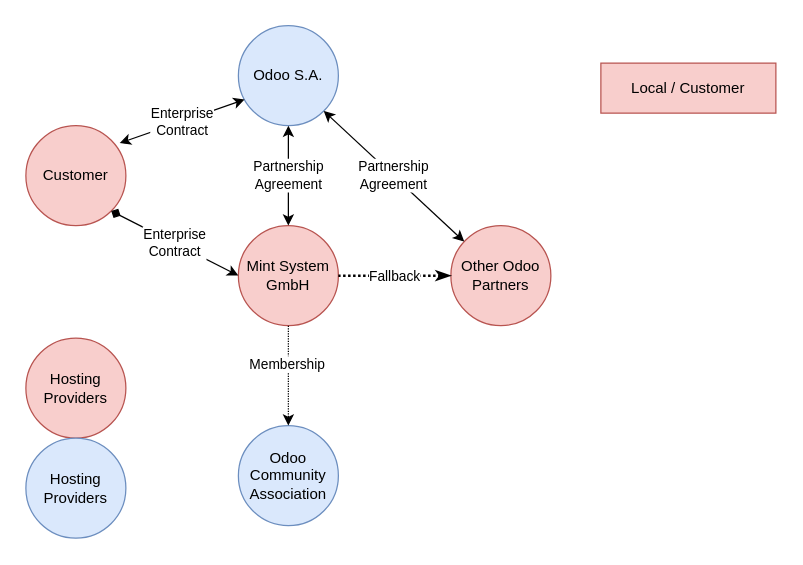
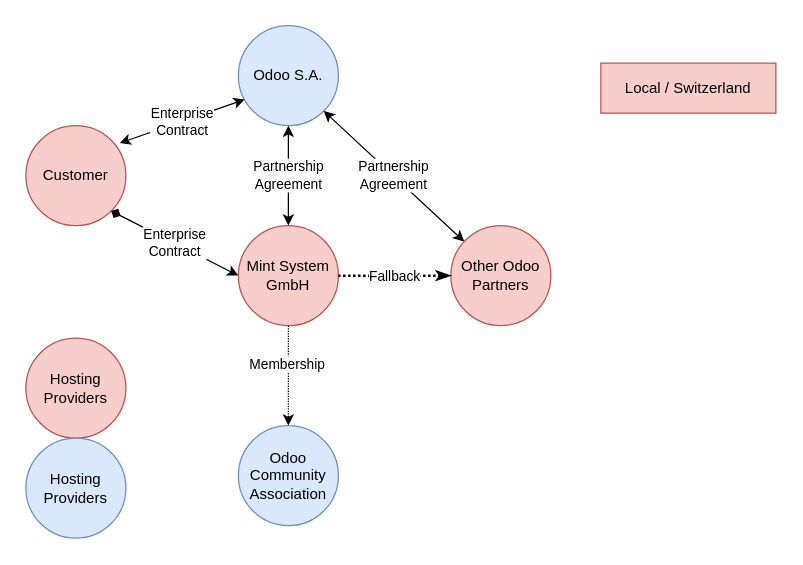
  <mxCell id="0" />
  <mxCell id="1" parent="0" />
  <mxCell id="2" value="Odoo S.A." style="ellipse;whiteSpace=wrap;html=1;aspect=fixed;fillColor=#dae8fc;strokeColor=#6c8ebf;" vertex="1" parent="1"><mxGeometry x="190" y="20" width="80" height="80" as="geometry" /></mxCell>
  <mxCell id="3" value="Other Odoo Partners" style="ellipse;whiteSpace=wrap;html=1;aspect=fixed;fillColor=#f8cecc;strokeColor=#b85450;" vertex="1" parent="1"><mxGeometry x="360" y="180" width="80" height="80" as="geometry" /></mxCell>
  <mxCell id="4" value="Odoo Community Association" style="ellipse;whiteSpace=wrap;html=1;aspect=fixed;fillColor=#dae8fc;strokeColor=#6c8ebf;" vertex="1" parent="1"><mxGeometry x="190" y="340" width="80" height="80" as="geometry" /></mxCell>
  <mxCell id="5" value="Mint System GmbH" style="ellipse;whiteSpace=wrap;html=1;aspect=fixed;fillColor=#f8cecc;strokeColor=#b85450;" vertex="1" parent="1"><mxGeometry x="190" y="180" width="80" height="80" as="geometry" /></mxCell>
  <mxCell id="6" value="Customer" style="ellipse;whiteSpace=wrap;html=1;aspect=fixed;fillColor=#f8cecc;strokeColor=#b85450;" vertex="1" parent="1"><mxGeometry x="20" y="100" width="80" height="80" as="geometry" /></mxCell>
  <mxCell id="7" value="Partnership&lt;br&gt;Agreement" style="endArrow=classic;startArrow=classic;html=1;entryX=0.5;entryY=1;entryDx=0;entryDy=0;exitX=0.5;exitY=0;exitDx=0;exitDy=0;" edge="1" parent="1" source="5" target="2"><mxGeometry width="50" height="50" relative="1" as="geometry"><mxPoint x="240" y="170" as="sourcePoint" /><mxPoint x="290" y="120" as="targetPoint" /></mxGeometry></mxCell>
  <mxCell id="8" value="Enterprise&lt;br&gt;Contract" style="endArrow=classic;startArrow=classic;html=1;entryX=0.063;entryY=0.738;entryDx=0;entryDy=0;exitX=0.938;exitY=0.175;exitDx=0;exitDy=0;exitPerimeter=0;entryPerimeter=0;" edge="1" parent="1" source="6" target="2"><mxGeometry width="50" height="50" relative="1" as="geometry"><mxPoint x="240" y="190" as="sourcePoint" /><mxPoint x="240" y="110" as="targetPoint" /></mxGeometry></mxCell>
  <mxCell id="9" value="Enterprise&lt;br&gt;Contract" style="endArrow=diamond;startArrow=classic;html=1;entryX=1;entryY=1;entryDx=0;entryDy=0;exitX=0;exitY=0.5;exitDx=0;exitDy=0;" edge="1" parent="1" source="5" target="6"><mxGeometry width="50" height="50" relative="1" as="geometry"><mxPoint x="108" y="98" as="sourcePoint" /><mxPoint x="200" y="70" as="targetPoint" /></mxGeometry></mxCell>
  <mxCell id="10" value="Partnership&lt;br&gt;Agreement" style="endArrow=classic;startArrow=classic;html=1;entryX=1;entryY=1;entryDx=0;entryDy=0;" edge="1" parent="1" source="3" target="2"><mxGeometry width="50" height="50" relative="1" as="geometry"><mxPoint x="240" y="190" as="sourcePoint" /><mxPoint x="240" y="110" as="targetPoint" /></mxGeometry></mxCell>
  <mxCell id="11" value="" style="endArrow=none;dashed=1;html=1;dashPattern=1 1;strokeWidth=2;startArrow=classicThin;startFill=1;exitX=0;exitY=0.5;exitDx=0;exitDy=0;entryX=1;entryY=0.5;entryDx=0;entryDy=0;" edge="1" parent="1" source="3" target="5"><mxGeometry width="50" height="50" relative="1" as="geometry"><mxPoint x="210" y="360" as="sourcePoint" /><mxPoint x="260" y="310" as="targetPoint" /></mxGeometry></mxCell>
  <mxCell id="12" value="Fallback" style="edgeLabel;html=1;align=center;verticalAlign=middle;resizable=0;points=[];" vertex="1" connectable="0" parent="11"><mxGeometry x="-0.4" y="-2" relative="1" as="geometry"><mxPoint x="-19" y="2" as="offset" /></mxGeometry></mxCell>
  <mxCell id="13" value="" style="endArrow=classic;html=1;dashed=1;dashPattern=1 1;exitX=0.5;exitY=1;exitDx=0;exitDy=0;entryX=0.5;entryY=0;entryDx=0;entryDy=0;" edge="1" parent="1" source="5" target="4"><mxGeometry width="50" height="50" relative="1" as="geometry"><mxPoint x="260" y="340" as="sourcePoint" /><mxPoint x="310" y="290" as="targetPoint" /></mxGeometry></mxCell>
  <mxCell id="14" value="Membership" style="edgeLabel;html=1;align=center;verticalAlign=middle;resizable=0;points=[];" vertex="1" connectable="0" parent="13"><mxGeometry x="-0.25" y="-2" relative="1" as="geometry"><mxPoint as="offset" /></mxGeometry></mxCell>
  <mxCell id="15" value="Hosting&lt;br&gt;Providers" style="ellipse;whiteSpace=wrap;html=1;aspect=fixed;fillColor=#f8cecc;strokeColor=#b85450;" vertex="1" parent="1"><mxGeometry x="20" y="270" width="80" height="80" as="geometry" /></mxCell>
  <mxCell id="16" value="Hosting&lt;br&gt;Providers" style="ellipse;whiteSpace=wrap;html=1;aspect=fixed;fillColor=#dae8fc;strokeColor=#6c8ebf;" vertex="1" parent="1"><mxGeometry x="20" y="350" width="80" height="80" as="geometry" /></mxCell>
- <mxCell id="17" value="Local / Customer" style="rounded=0;whiteSpace=wrap;html=1;fillColor=#f8cecc;strokeColor=#b85450;" vertex="1" parent="1"><mxGeometry x="480" y="50" width="140" height="40" as="geometry" /></mxCell>
+ <mxCell id="17" value="Local / Switzerland" style="rounded=0;whiteSpace=wrap;html=1;fillColor=#f8cecc;strokeColor=#b85450;" vertex="1" parent="1"><mxGeometry x="480" y="50" width="140" height="40" as="geometry" /></mxCell>
